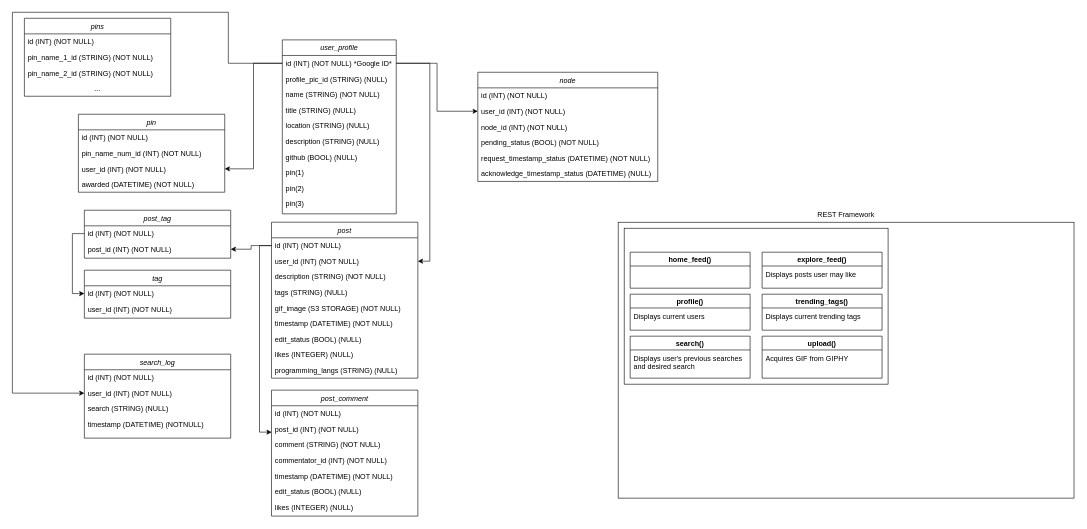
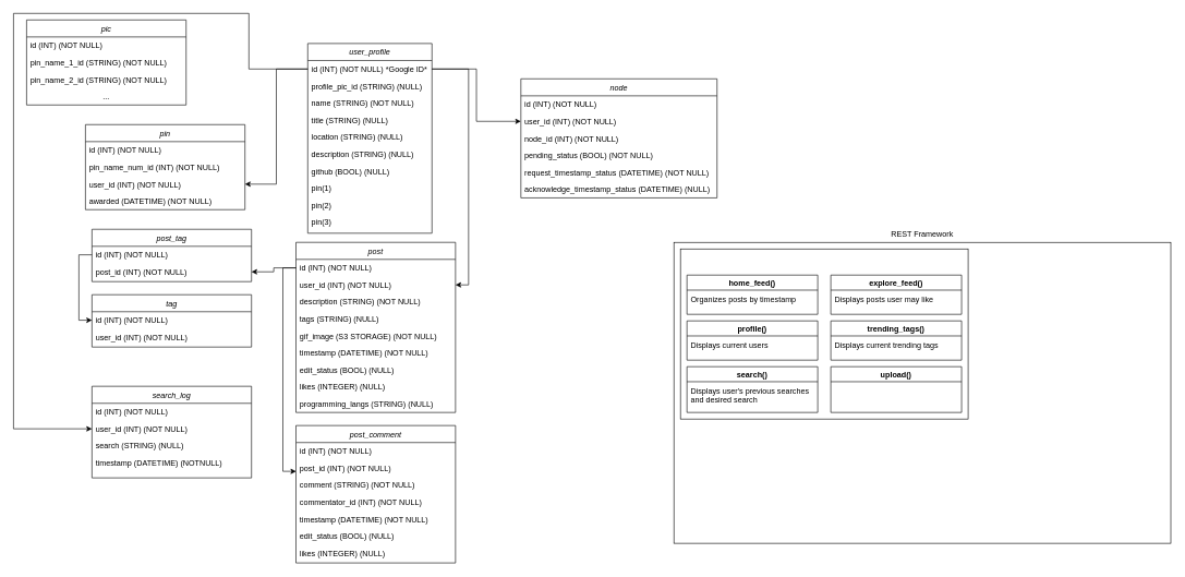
  <mxCell id="0" />
  <mxCell id="1" parent="0" />
  <mxCell id="2" value="" style="rounded=0;whiteSpace=wrap;html=1;" vertex="1" parent="1"><mxGeometry x="1030" y="370" width="760" height="460" as="geometry" /></mxCell>
  <mxCell id="3" value="node" style="swimlane;fontStyle=2;align=center;verticalAlign=top;childLayout=stackLayout;horizontal=1;startSize=26;horizontalStack=0;resizeParent=1;resizeLast=0;collapsible=1;marginBottom=0;rounded=0;shadow=0;strokeWidth=1;" parent="1" vertex="1"><mxGeometry x="796" y="120" width="300" height="182" as="geometry"><mxRectangle x="230" y="140" width="160" height="26" as="alternateBounds" /></mxGeometry></mxCell>
  <mxCell id="4" value="id (INT) (NOT NULL)" style="text;align=left;verticalAlign=top;spacingLeft=4;spacingRight=4;overflow=hidden;rotatable=0;points=[[0,0.5],[1,0.5]];portConstraint=eastwest;" parent="3" vertex="1"><mxGeometry y="26" width="300" height="26" as="geometry" /></mxCell>
  <mxCell id="5" value="user_id (INT) (NOT NULL)" style="text;align=left;verticalAlign=top;spacingLeft=4;spacingRight=4;overflow=hidden;rotatable=0;points=[[0,0.5],[1,0.5]];portConstraint=eastwest;rounded=0;shadow=0;html=0;" parent="3" vertex="1"><mxGeometry y="52" width="300" height="26" as="geometry" /></mxCell>
  <mxCell id="6" value="node_id (INT) (NOT NULL)" style="text;align=left;verticalAlign=top;spacingLeft=4;spacingRight=4;overflow=hidden;rotatable=0;points=[[0,0.5],[1,0.5]];portConstraint=eastwest;rounded=0;shadow=0;html=0;" parent="3" vertex="1"><mxGeometry y="78" width="300" height="26" as="geometry" /></mxCell>
  <mxCell id="7" value="pending_status (BOOL) (NOT NULL)" style="text;align=left;verticalAlign=top;spacingLeft=4;spacingRight=4;overflow=hidden;rotatable=0;points=[[0,0.5],[1,0.5]];portConstraint=eastwest;rounded=0;shadow=0;html=0;" parent="3" vertex="1"><mxGeometry y="104" width="300" height="26" as="geometry" /></mxCell>
  <mxCell id="8" value="request_timestamp_status (DATETIME) (NOT NULL)" style="text;align=left;verticalAlign=top;spacingLeft=4;spacingRight=4;overflow=hidden;rotatable=0;points=[[0,0.5],[1,0.5]];portConstraint=eastwest;rounded=0;shadow=0;html=0;" parent="3" vertex="1"><mxGeometry y="130" width="300" height="26" as="geometry" /></mxCell>
  <mxCell id="9" value="acknowledge_timestamp_status (DATETIME) (NULL)" style="text;align=left;verticalAlign=top;spacingLeft=4;spacingRight=4;overflow=hidden;rotatable=0;points=[[0,0.5],[1,0.5]];portConstraint=eastwest;rounded=0;shadow=0;html=0;" parent="3" vertex="1"><mxGeometry y="156" width="300" height="26" as="geometry" /></mxCell>
  <mxCell id="10" value="user_profile" style="swimlane;fontStyle=2;align=center;verticalAlign=top;childLayout=stackLayout;horizontal=1;startSize=26;horizontalStack=0;resizeParent=1;resizeLast=0;collapsible=1;marginBottom=0;rounded=0;shadow=0;strokeWidth=1;" parent="1" vertex="1"><mxGeometry x="470" y="66" width="190" height="290" as="geometry"><mxRectangle x="230" y="140" width="160" height="26" as="alternateBounds" /></mxGeometry></mxCell>
  <mxCell id="11" value="id (INT) (NOT NULL) *Google ID*" style="text;align=left;verticalAlign=top;spacingLeft=4;spacingRight=4;overflow=hidden;rotatable=0;points=[[0,0.5],[1,0.5]];portConstraint=eastwest;" parent="10" vertex="1"><mxGeometry y="26" width="190" height="26" as="geometry" /></mxCell>
  <mxCell id="12" value="profile_pic_id (STRING) (NULL)" style="text;align=left;verticalAlign=top;spacingLeft=4;spacingRight=4;overflow=hidden;rotatable=0;points=[[0,0.5],[1,0.5]];portConstraint=eastwest;" parent="10" vertex="1"><mxGeometry y="52" width="190" height="26" as="geometry" /></mxCell>
  <mxCell id="13" value="name (STRING) (NOT NULL)" style="text;align=left;verticalAlign=top;spacingLeft=4;spacingRight=4;overflow=hidden;rotatable=0;points=[[0,0.5],[1,0.5]];portConstraint=eastwest;" parent="10" vertex="1"><mxGeometry y="78" width="190" height="26" as="geometry" /></mxCell>
  <mxCell id="14" value="title (STRING) (NULL)" style="text;align=left;verticalAlign=top;spacingLeft=4;spacingRight=4;overflow=hidden;rotatable=0;points=[[0,0.5],[1,0.5]];portConstraint=eastwest;" parent="10" vertex="1"><mxGeometry y="104" width="190" height="26" as="geometry" /></mxCell>
  <mxCell id="15" value="location (STRING) (NULL)" style="text;align=left;verticalAlign=top;spacingLeft=4;spacingRight=4;overflow=hidden;rotatable=0;points=[[0,0.5],[1,0.5]];portConstraint=eastwest;" parent="10" vertex="1"><mxGeometry y="130" width="190" height="26" as="geometry" /></mxCell>
  <mxCell id="16" value="description (STRING) (NULL)" style="text;align=left;verticalAlign=top;spacingLeft=4;spacingRight=4;overflow=hidden;rotatable=0;points=[[0,0.5],[1,0.5]];portConstraint=eastwest;" parent="10" vertex="1"><mxGeometry y="156" width="190" height="26" as="geometry" /></mxCell>
  <mxCell id="17" value="github (BOOL) (NULL)" style="text;align=left;verticalAlign=top;spacingLeft=4;spacingRight=4;overflow=hidden;rotatable=0;points=[[0,0.5],[1,0.5]];portConstraint=eastwest;" parent="10" vertex="1"><mxGeometry y="182" width="190" height="26" as="geometry" /></mxCell>
  <mxCell id="18" value="pin(1)" style="text;align=left;verticalAlign=top;spacingLeft=4;spacingRight=4;overflow=hidden;rotatable=0;points=[[0,0.5],[1,0.5]];portConstraint=eastwest;" vertex="1" parent="10"><mxGeometry y="208" width="190" height="26" as="geometry" /></mxCell>
  <mxCell id="19" value="pin(2)" style="text;align=left;verticalAlign=top;spacingLeft=4;spacingRight=4;overflow=hidden;rotatable=0;points=[[0,0.5],[1,0.5]];portConstraint=eastwest;" vertex="1" parent="10"><mxGeometry y="234" width="190" height="26" as="geometry" /></mxCell>
  <mxCell id="20" value="pin(3)" style="text;align=left;verticalAlign=top;spacingLeft=4;spacingRight=4;overflow=hidden;rotatable=0;points=[[0,0.5],[1,0.5]];portConstraint=eastwest;" vertex="1" parent="10"><mxGeometry y="260" width="190" height="26" as="geometry" /></mxCell>
  <mxCell id="21" value="post" style="swimlane;fontStyle=2;align=center;verticalAlign=top;childLayout=stackLayout;horizontal=1;startSize=26;horizontalStack=0;resizeParent=1;resizeLast=0;collapsible=1;marginBottom=0;rounded=0;shadow=0;strokeWidth=1;" parent="1" vertex="1"><mxGeometry x="452" y="370" width="244" height="260" as="geometry"><mxRectangle x="230" y="140" width="160" height="26" as="alternateBounds" /></mxGeometry></mxCell>
  <mxCell id="22" value="id (INT) (NOT NULL)" style="text;align=left;verticalAlign=top;spacingLeft=4;spacingRight=4;overflow=hidden;rotatable=0;points=[[0,0.5],[1,0.5]];portConstraint=eastwest;" parent="21" vertex="1"><mxGeometry y="26" width="244" height="26" as="geometry" /></mxCell>
  <mxCell id="23" value="user_id (INT) (NOT NULL)" style="text;align=left;verticalAlign=top;spacingLeft=4;spacingRight=4;overflow=hidden;rotatable=0;points=[[0,0.5],[1,0.5]];portConstraint=eastwest;rounded=0;shadow=0;html=0;" parent="21" vertex="1"><mxGeometry y="52" width="244" height="26" as="geometry" /></mxCell>
  <mxCell id="24" value="description (STRING) (NOT NULL)" style="text;align=left;verticalAlign=top;spacingLeft=4;spacingRight=4;overflow=hidden;rotatable=0;points=[[0,0.5],[1,0.5]];portConstraint=eastwest;rounded=0;shadow=0;html=0;" parent="21" vertex="1"><mxGeometry y="78" width="244" height="26" as="geometry" /></mxCell>
  <mxCell id="25" value="tags (STRING) (NULL)" style="text;align=left;verticalAlign=top;spacingLeft=4;spacingRight=4;overflow=hidden;rotatable=0;points=[[0,0.5],[1,0.5]];portConstraint=eastwest;" vertex="1" parent="21"><mxGeometry y="104" width="244" height="26" as="geometry" /></mxCell>
  <mxCell id="26" value="gif_image (S3 STORAGE) (NOT NULL)" style="text;align=left;verticalAlign=top;spacingLeft=4;spacingRight=4;overflow=hidden;rotatable=0;points=[[0,0.5],[1,0.5]];portConstraint=eastwest;" parent="21" vertex="1"><mxGeometry y="130" width="244" height="26" as="geometry" /></mxCell>
  <mxCell id="27" value="timestamp (DATETIME) (NOT NULL)" style="text;align=left;verticalAlign=top;spacingLeft=4;spacingRight=4;overflow=hidden;rotatable=0;points=[[0,0.5],[1,0.5]];portConstraint=eastwest;rounded=0;shadow=0;html=0;" parent="21" vertex="1"><mxGeometry y="156" width="244" height="26" as="geometry" /></mxCell>
  <mxCell id="28" value="edit_status (BOOL) (NULL)" style="text;align=left;verticalAlign=top;spacingLeft=4;spacingRight=4;overflow=hidden;rotatable=0;points=[[0,0.5],[1,0.5]];portConstraint=eastwest;rounded=0;shadow=0;html=0;" parent="21" vertex="1"><mxGeometry y="182" width="244" height="26" as="geometry" /></mxCell>
  <mxCell id="29" value="likes (INTEGER) (NULL)" style="text;align=left;verticalAlign=top;spacingLeft=4;spacingRight=4;overflow=hidden;rotatable=0;points=[[0,0.5],[1,0.5]];portConstraint=eastwest;rounded=0;shadow=0;html=0;" parent="21" vertex="1"><mxGeometry y="208" width="244" height="26" as="geometry" /></mxCell>
  <mxCell id="30" value="programming_langs (STRING) (NULL)" style="text;align=left;verticalAlign=top;spacingLeft=4;spacingRight=4;overflow=hidden;rotatable=0;points=[[0,0.5],[1,0.5]];portConstraint=eastwest;rounded=0;shadow=0;html=0;" parent="21" vertex="1"><mxGeometry y="234" width="244" height="26" as="geometry" /></mxCell>
  <mxCell id="31" style="edgeStyle=orthogonalEdgeStyle;rounded=0;orthogonalLoop=1;jettySize=auto;html=1;entryX=0;entryY=0.5;entryDx=0;entryDy=0;" parent="1" source="11" target="5" edge="1"><mxGeometry relative="1" as="geometry" /></mxCell>
  <mxCell id="32" value="post_tag" style="swimlane;fontStyle=2;align=center;verticalAlign=top;childLayout=stackLayout;horizontal=1;startSize=26;horizontalStack=0;resizeParent=1;resizeLast=0;collapsible=1;marginBottom=0;rounded=0;shadow=0;strokeWidth=1;" parent="1" vertex="1"><mxGeometry x="140" y="350" width="244" height="80" as="geometry"><mxRectangle x="230" y="140" width="160" height="26" as="alternateBounds" /></mxGeometry></mxCell>
  <mxCell id="33" value="id (INT) (NOT NULL)" style="text;align=left;verticalAlign=top;spacingLeft=4;spacingRight=4;overflow=hidden;rotatable=0;points=[[0,0.5],[1,0.5]];portConstraint=eastwest;" parent="32" vertex="1"><mxGeometry y="26" width="244" height="26" as="geometry" /></mxCell>
  <mxCell id="34" value="post_id (INT) (NOT NULL)" style="text;align=left;verticalAlign=top;spacingLeft=4;spacingRight=4;overflow=hidden;rotatable=0;points=[[0,0.5],[1,0.5]];portConstraint=eastwest;rounded=0;shadow=0;html=0;" parent="32" vertex="1"><mxGeometry y="52" width="244" height="26" as="geometry" /></mxCell>
  <mxCell id="35" style="edgeStyle=orthogonalEdgeStyle;rounded=0;orthogonalLoop=1;jettySize=auto;html=1;" parent="1" source="22" target="34" edge="1"><mxGeometry relative="1" as="geometry" /></mxCell>
  <mxCell id="36" value="tag" style="swimlane;fontStyle=2;align=center;verticalAlign=top;childLayout=stackLayout;horizontal=1;startSize=26;horizontalStack=0;resizeParent=1;resizeLast=0;collapsible=1;marginBottom=0;rounded=0;shadow=0;strokeWidth=1;" parent="1" vertex="1"><mxGeometry x="140" y="450" width="244" height="80" as="geometry"><mxRectangle x="230" y="140" width="160" height="26" as="alternateBounds" /></mxGeometry></mxCell>
  <mxCell id="37" value="id (INT) (NOT NULL)" style="text;align=left;verticalAlign=top;spacingLeft=4;spacingRight=4;overflow=hidden;rotatable=0;points=[[0,0.5],[1,0.5]];portConstraint=eastwest;" parent="36" vertex="1"><mxGeometry y="26" width="244" height="26" as="geometry" /></mxCell>
  <mxCell id="38" value="user_id (INT) (NOT NULL)" style="text;align=left;verticalAlign=top;spacingLeft=4;spacingRight=4;overflow=hidden;rotatable=0;points=[[0,0.5],[1,0.5]];portConstraint=eastwest;rounded=0;shadow=0;html=0;" parent="36" vertex="1"><mxGeometry y="52" width="244" height="26" as="geometry" /></mxCell>
  <mxCell id="39" style="edgeStyle=orthogonalEdgeStyle;rounded=0;orthogonalLoop=1;jettySize=auto;html=1;entryX=0;entryY=0.5;entryDx=0;entryDy=0;" parent="1" source="33" target="37" edge="1"><mxGeometry relative="1" as="geometry"><mxPoint x="170" y="510" as="targetPoint" /></mxGeometry></mxCell>
  <mxCell id="40" value="post_comment" style="swimlane;fontStyle=2;align=center;verticalAlign=top;childLayout=stackLayout;horizontal=1;startSize=26;horizontalStack=0;resizeParent=1;resizeLast=0;collapsible=1;marginBottom=0;rounded=0;shadow=0;strokeWidth=1;" parent="1" vertex="1"><mxGeometry x="452" y="650" width="244" height="210" as="geometry"><mxRectangle x="230" y="140" width="160" height="26" as="alternateBounds" /></mxGeometry></mxCell>
  <mxCell id="41" value="id (INT) (NOT NULL)" style="text;align=left;verticalAlign=top;spacingLeft=4;spacingRight=4;overflow=hidden;rotatable=0;points=[[0,0.5],[1,0.5]];portConstraint=eastwest;" parent="40" vertex="1"><mxGeometry y="26" width="244" height="26" as="geometry" /></mxCell>
  <mxCell id="42" value="post_id (INT) (NOT NULL)" style="text;align=left;verticalAlign=top;spacingLeft=4;spacingRight=4;overflow=hidden;rotatable=0;points=[[0,0.5],[1,0.5]];portConstraint=eastwest;rounded=0;shadow=0;html=0;" parent="40" vertex="1"><mxGeometry y="52" width="244" height="26" as="geometry" /></mxCell>
  <mxCell id="43" value="comment (STRING) (NOT NULL)" style="text;align=left;verticalAlign=top;spacingLeft=4;spacingRight=4;overflow=hidden;rotatable=0;points=[[0,0.5],[1,0.5]];portConstraint=eastwest;rounded=0;shadow=0;html=0;" parent="40" vertex="1"><mxGeometry y="78" width="244" height="26" as="geometry" /></mxCell>
  <mxCell id="44" value="commentator_id (INT) (NOT NULL)" style="text;align=left;verticalAlign=top;spacingLeft=4;spacingRight=4;overflow=hidden;rotatable=0;points=[[0,0.5],[1,0.5]];portConstraint=eastwest;" parent="40" vertex="1"><mxGeometry y="104" width="244" height="26" as="geometry" /></mxCell>
  <mxCell id="45" value="timestamp (DATETIME) (NOT NULL)" style="text;align=left;verticalAlign=top;spacingLeft=4;spacingRight=4;overflow=hidden;rotatable=0;points=[[0,0.5],[1,0.5]];portConstraint=eastwest;rounded=0;shadow=0;html=0;" parent="40" vertex="1"><mxGeometry y="130" width="244" height="26" as="geometry" /></mxCell>
  <mxCell id="46" value="edit_status (BOOL) (NULL)" style="text;align=left;verticalAlign=top;spacingLeft=4;spacingRight=4;overflow=hidden;rotatable=0;points=[[0,0.5],[1,0.5]];portConstraint=eastwest;rounded=0;shadow=0;html=0;" parent="40" vertex="1"><mxGeometry y="156" width="244" height="26" as="geometry" /></mxCell>
  <mxCell id="47" value="likes (INTEGER) (NULL)" style="text;align=left;verticalAlign=top;spacingLeft=4;spacingRight=4;overflow=hidden;rotatable=0;points=[[0,0.5],[1,0.5]];portConstraint=eastwest;rounded=0;shadow=0;html=0;" parent="40" vertex="1"><mxGeometry y="182" width="244" height="26" as="geometry" /></mxCell>
  <mxCell id="48" style="edgeStyle=orthogonalEdgeStyle;rounded=0;orthogonalLoop=1;jettySize=auto;html=1;exitX=0;exitY=0.5;exitDx=0;exitDy=0;entryX=0.001;entryY=0.692;entryDx=0;entryDy=0;entryPerimeter=0;" parent="1" source="22" target="42" edge="1"><mxGeometry relative="1" as="geometry" /></mxCell>
  <mxCell id="49" style="edgeStyle=orthogonalEdgeStyle;rounded=0;orthogonalLoop=1;jettySize=auto;html=1;entryX=1;entryY=0.5;entryDx=0;entryDy=0;" edge="1" parent="1" source="11" target="23"><mxGeometry relative="1" as="geometry" /></mxCell>
- <mxCell id="50" value="pins" style="swimlane;fontStyle=2;align=center;verticalAlign=top;childLayout=stackLayout;horizontal=1;startSize=26;horizontalStack=0;resizeParent=1;resizeLast=0;collapsible=1;marginBottom=0;rounded=0;shadow=0;strokeWidth=1;" vertex="1" parent="1"><mxGeometry x="40" y="30" width="244" height="130" as="geometry"><mxRectangle x="230" y="140" width="160" height="26" as="alternateBounds" /></mxGeometry></mxCell>
+ <mxCell id="50" value="pic" style="swimlane;fontStyle=2;align=center;verticalAlign=top;childLayout=stackLayout;horizontal=1;startSize=26;horizontalStack=0;resizeParent=1;resizeLast=0;collapsible=1;marginBottom=0;rounded=0;shadow=0;strokeWidth=1;" vertex="1" parent="1"><mxGeometry x="40" y="30" width="244" height="130" as="geometry"><mxRectangle x="230" y="140" width="160" height="26" as="alternateBounds" /></mxGeometry></mxCell>
  <mxCell id="51" value="id (INT) (NOT NULL)" style="text;align=left;verticalAlign=top;spacingLeft=4;spacingRight=4;overflow=hidden;rotatable=0;points=[[0,0.5],[1,0.5]];portConstraint=eastwest;" vertex="1" parent="50"><mxGeometry y="26" width="244" height="26" as="geometry" /></mxCell>
  <mxCell id="52" value="pin_name_1_id (STRING) (NOT NULL)" style="text;align=left;verticalAlign=top;spacingLeft=4;spacingRight=4;overflow=hidden;rotatable=0;points=[[0,0.5],[1,0.5]];portConstraint=eastwest;rounded=0;shadow=0;html=0;" vertex="1" parent="50"><mxGeometry y="52" width="244" height="26" as="geometry" /></mxCell>
  <mxCell id="53" value="pin_name_2_id (STRING) (NOT NULL)" style="text;align=left;verticalAlign=top;spacingLeft=4;spacingRight=4;overflow=hidden;rotatable=0;points=[[0,0.5],[1,0.5]];portConstraint=eastwest;rounded=0;shadow=0;html=0;" vertex="1" parent="50"><mxGeometry y="78" width="244" height="26" as="geometry" /></mxCell>
  <mxCell id="54" value="..." style="text;align=center;verticalAlign=top;spacingLeft=4;spacingRight=4;overflow=hidden;rotatable=0;points=[[0,0.5],[1,0.5]];portConstraint=eastwest;rounded=0;shadow=0;html=0;" vertex="1" parent="50"><mxGeometry y="104" width="244" height="26" as="geometry" /></mxCell>
  <mxCell id="55" value="pin" style="swimlane;fontStyle=2;align=center;verticalAlign=top;childLayout=stackLayout;horizontal=1;startSize=26;horizontalStack=0;resizeParent=1;resizeLast=0;collapsible=1;marginBottom=0;rounded=0;shadow=0;strokeWidth=1;" vertex="1" parent="1"><mxGeometry x="130" y="190" width="244" height="130" as="geometry"><mxRectangle x="230" y="140" width="160" height="26" as="alternateBounds" /></mxGeometry></mxCell>
  <mxCell id="56" value="id (INT) (NOT NULL)" style="text;align=left;verticalAlign=top;spacingLeft=4;spacingRight=4;overflow=hidden;rotatable=0;points=[[0,0.5],[1,0.5]];portConstraint=eastwest;" vertex="1" parent="55"><mxGeometry y="26" width="244" height="26" as="geometry" /></mxCell>
  <mxCell id="57" value="pin_name_num_id (INT) (NOT NULL)" style="text;align=left;verticalAlign=top;spacingLeft=4;spacingRight=4;overflow=hidden;rotatable=0;points=[[0,0.5],[1,0.5]];portConstraint=eastwest;" vertex="1" parent="55"><mxGeometry y="52" width="244" height="26" as="geometry" /></mxCell>
  <mxCell id="58" value="user_id (INT) (NOT NULL)" style="text;align=left;verticalAlign=top;spacingLeft=4;spacingRight=4;overflow=hidden;rotatable=0;points=[[0,0.5],[1,0.5]];portConstraint=eastwest;rounded=0;shadow=0;html=0;" vertex="1" parent="55"><mxGeometry y="78" width="244" height="26" as="geometry" /></mxCell>
  <mxCell id="59" value="awarded (DATETIME) (NOT NULL)" style="text;align=left;verticalAlign=top;spacingLeft=4;spacingRight=4;overflow=hidden;rotatable=0;points=[[0,0.5],[1,0.5]];portConstraint=eastwest;rounded=0;shadow=0;html=0;" vertex="1" parent="55"><mxGeometry y="104" width="244" height="26" as="geometry" /></mxCell>
  <mxCell id="60" style="edgeStyle=orthogonalEdgeStyle;rounded=0;orthogonalLoop=1;jettySize=auto;html=1;entryX=1;entryY=0.5;entryDx=0;entryDy=0;" edge="1" parent="1" source="11" target="58"><mxGeometry relative="1" as="geometry" /></mxCell>
  <mxCell id="61" value="REST Framework" style="text;align=center;verticalAlign=top;spacingLeft=4;spacingRight=4;overflow=hidden;rotatable=0;points=[[0,0.5],[1,0.5]];portConstraint=eastwest;" vertex="1" parent="1"><mxGeometry x="1353" y="344" width="114" height="26" as="geometry" /></mxCell>
  <mxCell id="62" value="" style="rounded=0;whiteSpace=wrap;html=1;" vertex="1" parent="1"><mxGeometry x="1040" y="380" width="440" height="260" as="geometry" /></mxCell>
  <mxCell id="63" value="home_feed()" style="swimlane;" vertex="1" parent="1"><mxGeometry x="1050" y="420" width="200" height="60" as="geometry" /></mxCell>
+ <mxCell id="64" value="Organizes posts by timestamp" style="text;align=left;verticalAlign=top;spacingLeft=4;spacingRight=4;overflow=hidden;rotatable=0;points=[[0,0.5],[1,0.5]];portConstraint=eastwest;rounded=0;shadow=0;html=0;" vertex="1" parent="1"><mxGeometry x="1050" y="444" width="200" height="26" as="geometry" /></mxCell>
  <mxCell id="65" value="explore_feed()" style="swimlane;" vertex="1" parent="1"><mxGeometry x="1270" y="420" width="200" height="60" as="geometry" /></mxCell>
  <mxCell id="66" value="Displays posts user may like" style="text;align=left;verticalAlign=top;spacingLeft=4;spacingRight=4;overflow=hidden;rotatable=0;points=[[0,0.5],[1,0.5]];portConstraint=eastwest;rounded=0;shadow=0;html=0;" vertex="1" parent="65"><mxGeometry y="24" width="200" height="26" as="geometry" /></mxCell>
  <mxCell id="67" value="profile()" style="swimlane;" vertex="1" parent="1"><mxGeometry x="1050" y="490" width="200" height="60" as="geometry" /></mxCell>
  <mxCell id="68" value="Displays current users " style="text;align=left;verticalAlign=top;spacingLeft=4;spacingRight=4;overflow=hidden;rotatable=0;points=[[0,0.5],[1,0.5]];portConstraint=eastwest;rounded=0;shadow=0;html=0;" vertex="1" parent="67"><mxGeometry y="24" width="200" height="26" as="geometry" /></mxCell>
  <mxCell id="69" value="trending_tags()" style="swimlane;" vertex="1" parent="1"><mxGeometry x="1270" y="490" width="200" height="60" as="geometry" /></mxCell>
  <mxCell id="70" value="Displays current trending tags" style="text;align=left;verticalAlign=top;spacingLeft=4;spacingRight=4;overflow=hidden;rotatable=0;points=[[0,0.5],[1,0.5]];portConstraint=eastwest;rounded=0;shadow=0;html=0;" vertex="1" parent="69"><mxGeometry y="24" width="200" height="26" as="geometry" /></mxCell>
  <mxCell id="71" value="search()" style="swimlane;" vertex="1" parent="1"><mxGeometry x="1050" y="560" width="200" height="70" as="geometry" /></mxCell>
  <mxCell id="72" value="Displays user's previous searches and desired search" style="text;align=left;verticalAlign=top;spacingLeft=4;spacingRight=4;overflow=hidden;rotatable=0;points=[[0,0.5],[1,0.5]];portConstraint=eastwest;rounded=0;shadow=0;html=0;whiteSpace=wrap;" vertex="1" parent="71"><mxGeometry y="24" width="200" height="46" as="geometry" /></mxCell>
  <mxCell id="73" value="upload()" style="swimlane;" vertex="1" parent="1"><mxGeometry x="1270" y="560" width="200" height="70" as="geometry" /></mxCell>
- <mxCell id="74" value="Acquires GIF from GIPHY" style="text;align=left;verticalAlign=top;spacingLeft=4;spacingRight=4;overflow=hidden;rotatable=0;points=[[0,0.5],[1,0.5]];portConstraint=eastwest;rounded=0;shadow=0;html=0;whiteSpace=wrap;" vertex="1" parent="73"><mxGeometry y="24" width="200" height="46" as="geometry" /></mxCell>
  <mxCell id="75" value="search_log" style="swimlane;fontStyle=2;align=center;verticalAlign=top;childLayout=stackLayout;horizontal=1;startSize=26;horizontalStack=0;resizeParent=1;resizeLast=0;collapsible=1;marginBottom=0;rounded=0;shadow=0;strokeWidth=1;" vertex="1" parent="1"><mxGeometry x="140" y="590" width="244" height="140" as="geometry"><mxRectangle x="230" y="140" width="160" height="26" as="alternateBounds" /></mxGeometry></mxCell>
  <mxCell id="76" value="id (INT) (NOT NULL)" style="text;align=left;verticalAlign=top;spacingLeft=4;spacingRight=4;overflow=hidden;rotatable=0;points=[[0,0.5],[1,0.5]];portConstraint=eastwest;" vertex="1" parent="75"><mxGeometry y="26" width="244" height="26" as="geometry" /></mxCell>
  <mxCell id="77" value="user_id (INT) (NOT NULL)" style="text;align=left;verticalAlign=top;spacingLeft=4;spacingRight=4;overflow=hidden;rotatable=0;points=[[0,0.5],[1,0.5]];portConstraint=eastwest;rounded=0;shadow=0;html=0;" vertex="1" parent="75"><mxGeometry y="52" width="244" height="26" as="geometry" /></mxCell>
  <mxCell id="78" value="search (STRING) (NULL)" style="text;align=left;verticalAlign=top;spacingLeft=4;spacingRight=4;overflow=hidden;rotatable=0;points=[[0,0.5],[1,0.5]];portConstraint=eastwest;rounded=0;shadow=0;html=0;" vertex="1" parent="75"><mxGeometry y="78" width="244" height="26" as="geometry" /></mxCell>
  <mxCell id="79" value="timestamp (DATETIME) (NOTNULL)" style="text;align=left;verticalAlign=top;spacingLeft=4;spacingRight=4;overflow=hidden;rotatable=0;points=[[0,0.5],[1,0.5]];portConstraint=eastwest;rounded=0;shadow=0;html=0;" vertex="1" parent="75"><mxGeometry y="104" width="244" height="26" as="geometry" /></mxCell>
  <mxCell id="80" style="edgeStyle=orthogonalEdgeStyle;rounded=0;orthogonalLoop=1;jettySize=auto;html=1;entryX=0;entryY=0.5;entryDx=0;entryDy=0;" edge="1" parent="1" source="11" target="77"><mxGeometry relative="1" as="geometry"><Array as="points"><mxPoint x="380" y="105" /><mxPoint x="380" y="20" /><mxPoint x="20" y="20" /><mxPoint x="20" y="655" /></Array></mxGeometry></mxCell>
